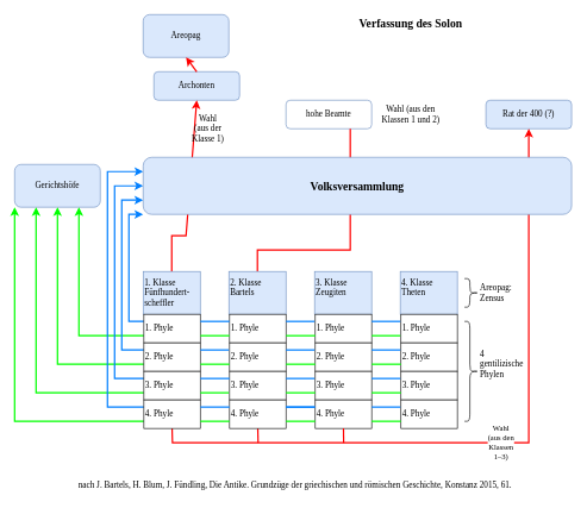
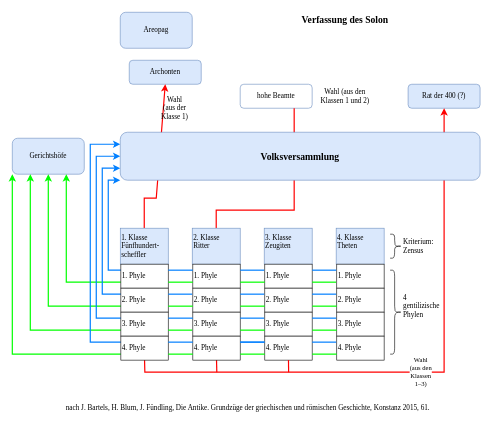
  <mxCell id="0" />
  <mxCell id="1" parent="0" />
  <mxCell id="2" value="Gerichtshöfe" style="rounded=1;whiteSpace=wrap;html=1;fontFamily=cardo;fillColor=#dae8fc;strokeColor=#6c8ebf;" parent="1" vertex="1"><mxGeometry x="20" y="230" width="120" height="60" as="geometry" /></mxCell>
  <mxCell id="3" value="Archonten" style="rounded=1;whiteSpace=wrap;html=1;fontFamily=cardo;fillColor=#dae8fc;strokeColor=#6c8ebf;" parent="1" vertex="1"><mxGeometry x="215" y="100" width="120" height="40" as="geometry" /></mxCell>
  <mxCell id="4" value="Areopag" style="rounded=1;whiteSpace=wrap;html=1;fontFamily=cardo;fillColor=#dae8fc;strokeColor=#6c8ebf;" parent="1" vertex="1"><mxGeometry x="200" y="20" width="120" height="60" as="geometry" /></mxCell>
- <mxCell id="5" value="" style="endArrow=classic;html=1;fontFamily=cardo;entryX=0.5;entryY=1;entryDx=0;entryDy=0;exitX=0.5;exitY=0;exitDx=0;exitDy=0;strokeWidth=2;strokeColor=#FF0000;" parent="1" source="3" target="4" edge="1"><mxGeometry width="50" height="50" relative="1" as="geometry"><mxPoint x="200" y="150" as="sourcePoint" /><mxPoint x="250" y="100" as="targetPoint" /></mxGeometry></mxCell>
  <mxCell id="6" value="&lt;div&gt;Wahl&lt;/div&gt;&lt;div&gt;(aus der&lt;/div&gt;&lt;div&gt;Klasse 1)&lt;br&gt;&lt;/div&gt;" style="endArrow=classic;html=1;fontFamily=cardo;entryX=0.5;entryY=1;entryDx=0;entryDy=0;exitX=0.5;exitY=0;exitDx=0;exitDy=0;strokeColor=#FF0000;strokeWidth=2;rounded=0;" parent="1" source="46" target="3" edge="1"><mxGeometry width="50" height="50" relative="1" as="geometry"><mxPoint x="260" y="210" as="sourcePoint" /><mxPoint x="240" y="180" as="targetPoint" /><Array as="points"><mxPoint x="240" y="330" /><mxPoint x="260" y="330" /></Array></mxGeometry></mxCell>
  <mxCell id="7" value="&lt;div&gt;Wahl&lt;/div&gt;&lt;div&gt;(aus der Klasse 1)&lt;br&gt;&lt;/div&gt;" style="text;html=1;strokeColor=none;fillColor=none;align=center;verticalAlign=middle;whiteSpace=wrap;rounded=0;fontFamily=cardo;" parent="1" vertex="1"><mxGeometry x="261" y="170" width="60" height="20" as="geometry" /></mxCell>
  <mxCell id="8" value="hohe Beamte" style="rounded=1;whiteSpace=wrap;html=1;fontFamily=cardo;fillColor=#ffffff;strokeColor=#6c8ebf;" parent="1" vertex="1"><mxGeometry x="400" y="140" width="120" height="40" as="geometry" /></mxCell>
  <mxCell id="9" value="&lt;div&gt;Wahl (aus den &lt;br&gt;&lt;/div&gt;&lt;div&gt;Klassen 1 und 2)&lt;br&gt;&lt;/div&gt;" style="text;html=1;strokeColor=none;fillColor=none;align=center;verticalAlign=middle;whiteSpace=wrap;rounded=0;fontFamily=cardo;" parent="1" vertex="1"><mxGeometry x="530" y="150" width="90" height="20" as="geometry" /></mxCell>
  <mxCell id="10" value="Rat der 400 (?)" style="rounded=1;whiteSpace=wrap;html=1;fontFamily=cardo;fillColor=#dae8fc;strokeColor=#6c8ebf;" parent="1" vertex="1"><mxGeometry x="680" y="140" width="120" height="40" as="geometry" /></mxCell>
  <mxCell id="11" style="edgeStyle=orthogonalEdgeStyle;rounded=0;orthogonalLoop=1;jettySize=auto;html=1;exitX=0;exitY=0.75;exitDx=0;exitDy=0;entryX=0.75;entryY=1;entryDx=0;entryDy=0;strokeColor=#00FF00;strokeWidth=2;fontFamily=cardo;" parent="1" source="47" target="2" edge="1"><mxGeometry relative="1" as="geometry" /></mxCell>
  <mxCell id="12" style="edgeStyle=orthogonalEdgeStyle;rounded=0;orthogonalLoop=1;jettySize=auto;html=1;exitX=0;exitY=0.25;exitDx=0;exitDy=0;entryX=0;entryY=1;entryDx=0;entryDy=0;strokeColor=#007FFF;strokeWidth=2;fontFamily=cardo;" parent="1" source="47" target="26" edge="1"><mxGeometry relative="1" as="geometry"><Array as="points"><mxPoint x="180" y="450" /><mxPoint x="180" y="300" /></Array></mxGeometry></mxCell>
  <mxCell id="13" style="edgeStyle=orthogonalEdgeStyle;rounded=0;orthogonalLoop=1;jettySize=auto;html=1;exitX=0;exitY=0.75;exitDx=0;exitDy=0;entryX=0.5;entryY=1;entryDx=0;entryDy=0;strokeColor=#00FF00;strokeWidth=2;fontFamily=cardo;" parent="1" source="48" target="2" edge="1"><mxGeometry relative="1" as="geometry" /></mxCell>
  <mxCell id="14" style="edgeStyle=orthogonalEdgeStyle;rounded=0;orthogonalLoop=1;jettySize=auto;html=1;exitX=0;exitY=0.25;exitDx=0;exitDy=0;entryX=0;entryY=0.75;entryDx=0;entryDy=0;strokeColor=#007FFF;strokeWidth=2;fontFamily=cardo;" parent="1" source="48" target="26" edge="1"><mxGeometry relative="1" as="geometry"><Array as="points"><mxPoint x="170" y="490" /><mxPoint x="170" y="280" /></Array></mxGeometry></mxCell>
  <mxCell id="15" style="edgeStyle=orthogonalEdgeStyle;rounded=0;orthogonalLoop=1;jettySize=auto;html=1;exitX=0;exitY=0.75;exitDx=0;exitDy=0;entryX=0.25;entryY=1;entryDx=0;entryDy=0;strokeColor=#00FF00;strokeWidth=2;fontFamily=cardo;" parent="1" source="49" target="2" edge="1"><mxGeometry relative="1" as="geometry" /></mxCell>
  <mxCell id="16" style="edgeStyle=orthogonalEdgeStyle;rounded=0;orthogonalLoop=1;jettySize=auto;html=1;exitX=0;exitY=0.25;exitDx=0;exitDy=0;entryX=0;entryY=0.5;entryDx=0;entryDy=0;strokeColor=#007FFF;strokeWidth=2;fontFamily=cardo;" parent="1" source="49" target="26" edge="1"><mxGeometry relative="1" as="geometry"><Array as="points"><mxPoint x="160" y="530" /><mxPoint x="160" y="260" /></Array></mxGeometry></mxCell>
  <mxCell id="17" style="edgeStyle=orthogonalEdgeStyle;rounded=0;orthogonalLoop=1;jettySize=auto;html=1;exitX=0;exitY=0.75;exitDx=0;exitDy=0;entryX=0;entryY=1;entryDx=0;entryDy=0;strokeColor=#00FF00;strokeWidth=2;fontFamily=cardo;" parent="1" source="50" target="2" edge="1"><mxGeometry relative="1" as="geometry" /></mxCell>
  <mxCell id="18" style="edgeStyle=orthogonalEdgeStyle;rounded=0;orthogonalLoop=1;jettySize=auto;html=1;exitX=0;exitY=0.25;exitDx=0;exitDy=0;entryX=0;entryY=0.25;entryDx=0;entryDy=0;strokeColor=#007FFF;strokeWidth=2;fontFamily=cardo;" parent="1" source="50" target="26" edge="1"><mxGeometry relative="1" as="geometry"><Array as="points"><mxPoint x="150" y="570" /><mxPoint x="150" y="240" /></Array></mxGeometry></mxCell>
  <mxCell id="19" style="edgeStyle=orthogonalEdgeStyle;rounded=0;orthogonalLoop=1;jettySize=auto;html=1;exitX=0.5;exitY=0;exitDx=0;exitDy=0;entryX=0.75;entryY=1;entryDx=0;entryDy=0;strokeColor=#FF0000;strokeWidth=2;fontFamily=cardo;endArrow=none;" parent="1" source="40" target="8" edge="1"><mxGeometry relative="1" as="geometry"><Array as="points"><mxPoint x="360" y="350" /><mxPoint x="490" y="350" /></Array></mxGeometry></mxCell>
  <mxCell id="20" value="&lt;div&gt;Wahl&lt;/div&gt;&lt;div&gt;(aus den &lt;br&gt;&lt;/div&gt;&lt;div&gt;Klassen&lt;/div&gt;&lt;div&gt;1–3)&lt;br&gt;&lt;/div&gt;" style="endArrow=classic;html=1;fontFamily=cardo;exitX=0.5;exitY=1;exitDx=0;exitDy=0;entryX=0.5;entryY=1;entryDx=0;entryDy=0;strokeColor=#FF0000;strokeWidth=2;rounded=0;" parent="1" source="50" target="10" edge="1"><mxGeometry width="50" height="50" relative="1" as="geometry"><mxPoint x="40" y="670" as="sourcePoint" /><mxPoint x="90" y="620" as="targetPoint" /><Array as="points"><mxPoint x="241" y="620" /><mxPoint x="740" y="620" /></Array></mxGeometry></mxCell>
  <mxCell id="21" value="" style="endArrow=none;html=1;fontFamily=cardo;entryX=0.5;entryY=1;entryDx=0;entryDy=0;strokeWidth=2;strokeColor=#FF0000;" parent="1" target="44" edge="1"><mxGeometry width="50" height="50" relative="1" as="geometry"><mxPoint x="361" y="620" as="sourcePoint" /><mxPoint x="150" y="650" as="targetPoint" /></mxGeometry></mxCell>
  <mxCell id="22" value="" style="shape=curlyBracket;whiteSpace=wrap;html=1;rounded=1;fontFamily=cardo;size=0.625;rotation=-180;" parent="1" vertex="1"><mxGeometry x="650" y="450" width="20" height="140" as="geometry" /></mxCell>
  <mxCell id="23" value="&lt;div align=&quot;left&quot;&gt;4&lt;/div&gt;&lt;div align=&quot;left&quot;&gt;gentilizische Phylen&lt;br&gt;&lt;/div&gt;" style="text;html=1;strokeColor=none;fillColor=none;align=left;verticalAlign=middle;whiteSpace=wrap;rounded=0;fontFamily=cardo;" parent="1" vertex="1"><mxGeometry x="670" y="470" width="40" height="80" as="geometry" /></mxCell>
  <mxCell id="24" value="" style="shape=curlyBracket;whiteSpace=wrap;html=1;rounded=1;fontFamily=cardo;size=0.625;rotation=-180;" parent="1" vertex="1"><mxGeometry x="650" y="390" width="20" height="40" as="geometry" /></mxCell>
- <mxCell id="25" value="&lt;div&gt;Areopag:&lt;/div&gt;&lt;div&gt;Zensus&lt;br&gt;&lt;/div&gt;" style="text;html=1;strokeColor=none;fillColor=none;align=left;verticalAlign=middle;whiteSpace=wrap;rounded=0;fontFamily=cardo;" parent="1" vertex="1"><mxGeometry x="670" y="400" width="40" height="20" as="geometry" /></mxCell>
+ <mxCell id="25" value="&lt;div&gt;Kriterium:&lt;/div&gt;&lt;div&gt;Zensus&lt;br&gt;&lt;/div&gt;" style="text;html=1;strokeColor=none;fillColor=none;align=left;verticalAlign=middle;whiteSpace=wrap;rounded=0;fontFamily=cardo;" parent="1" vertex="1"><mxGeometry x="670" y="400" width="40" height="20" as="geometry" /></mxCell>
  <mxCell id="26" value="&lt;font style=&quot;font-size: 16px&quot;&gt;&lt;b&gt;Volksversammlung&lt;/b&gt;&lt;/font&gt;" style="rounded=1;whiteSpace=wrap;html=1;fontFamily=cardo;fillColor=#dae8fc;strokeColor=#6c8ebf;" parent="1" vertex="1"><mxGeometry x="200" y="220" width="600" height="80" as="geometry" /></mxCell>
  <mxCell id="27" value="" style="group" parent="1" vertex="1" connectable="0"><mxGeometry x="560" y="380" width="80" height="220" as="geometry" /></mxCell>
  <mxCell id="28" value="&lt;div&gt;4. Klasse&lt;/div&gt;&lt;div&gt;Theten&lt;br&gt;&lt;/div&gt;&lt;div&gt;&lt;br&gt;&lt;/div&gt;" style="rounded=0;whiteSpace=wrap;html=1;fontFamily=cardo;align=left;fillColor=#dae8fc;strokeColor=#6c8ebf;" parent="27" vertex="1"><mxGeometry width="80" height="60" as="geometry" /></mxCell>
  <mxCell id="29" value="1. Phyle" style="rounded=0;whiteSpace=wrap;html=1;fontFamily=cardo;align=left;" parent="27" vertex="1"><mxGeometry x="1" y="60" width="79" height="40" as="geometry" /></mxCell>
  <mxCell id="30" value="2. Phyle" style="rounded=0;whiteSpace=wrap;html=1;fontFamily=cardo;align=left;" parent="27" vertex="1"><mxGeometry x="1" y="100" width="79" height="40" as="geometry" /></mxCell>
  <mxCell id="31" value="3. Phyle" style="rounded=0;whiteSpace=wrap;html=1;fontFamily=cardo;align=left;" parent="27" vertex="1"><mxGeometry x="1" y="140" width="79" height="40" as="geometry" /></mxCell>
  <mxCell id="32" value="4. Phyle" style="rounded=0;whiteSpace=wrap;html=1;fontFamily=cardo;align=left;" parent="27" vertex="1"><mxGeometry x="1" y="180" width="79" height="40" as="geometry" /></mxCell>
  <mxCell id="33" value="" style="group" parent="1" vertex="1" connectable="0"><mxGeometry x="440" y="380" width="80" height="220" as="geometry" /></mxCell>
  <mxCell id="34" value="3. Klasse&lt;div&gt;Zeugiten&lt;br&gt;&lt;/div&gt;&lt;div&gt;&lt;br&gt;&lt;/div&gt;" style="rounded=0;whiteSpace=wrap;html=1;fontFamily=cardo;align=left;fillColor=#dae8fc;strokeColor=#6c8ebf;" parent="33" vertex="1"><mxGeometry width="80" height="60" as="geometry" /></mxCell>
  <mxCell id="35" value="1. Phyle" style="rounded=0;whiteSpace=wrap;html=1;fontFamily=cardo;align=left;" parent="33" vertex="1"><mxGeometry x="1" y="60" width="79" height="40" as="geometry" /></mxCell>
  <mxCell id="36" value="2. Phyle" style="rounded=0;whiteSpace=wrap;html=1;fontFamily=cardo;align=left;" parent="33" vertex="1"><mxGeometry x="1" y="100" width="79" height="40" as="geometry" /></mxCell>
  <mxCell id="37" value="3. Phyle" style="rounded=0;whiteSpace=wrap;html=1;fontFamily=cardo;align=left;" parent="33" vertex="1"><mxGeometry x="1" y="140" width="79" height="40" as="geometry" /></mxCell>
  <mxCell id="38" value="4. Phyle" style="rounded=0;whiteSpace=wrap;html=1;fontFamily=cardo;align=left;" parent="33" vertex="1"><mxGeometry x="1" y="180" width="79" height="40" as="geometry" /></mxCell>
  <mxCell id="39" value="" style="group" parent="1" vertex="1" connectable="0"><mxGeometry x="320" y="380" width="80" height="220" as="geometry" /></mxCell>
- <mxCell id="40" value="&lt;div&gt;2. Klasse&lt;/div&gt;&lt;div&gt;Bartels&lt;br&gt;&lt;/div&gt;&lt;div&gt;&lt;br&gt;&lt;/div&gt;" style="rounded=0;whiteSpace=wrap;html=1;fontFamily=cardo;align=left;fillColor=#dae8fc;strokeColor=#6c8ebf;" parent="39" vertex="1"><mxGeometry width="80" height="60" as="geometry" /></mxCell>
+ <mxCell id="40" value="&lt;div&gt;2. Klasse&lt;/div&gt;&lt;div&gt;Ritter&lt;br&gt;&lt;/div&gt;&lt;div&gt;&lt;br&gt;&lt;/div&gt;" style="rounded=0;whiteSpace=wrap;html=1;fontFamily=cardo;align=left;fillColor=#dae8fc;strokeColor=#6c8ebf;" parent="39" vertex="1"><mxGeometry width="80" height="60" as="geometry" /></mxCell>
  <mxCell id="41" value="1. Phyle" style="rounded=0;whiteSpace=wrap;html=1;fontFamily=cardo;align=left;" parent="39" vertex="1"><mxGeometry x="1" y="60" width="79" height="40" as="geometry" /></mxCell>
  <mxCell id="42" value="2. Phyle" style="rounded=0;whiteSpace=wrap;html=1;fontFamily=cardo;align=left;" parent="39" vertex="1"><mxGeometry x="1" y="100" width="79" height="40" as="geometry" /></mxCell>
  <mxCell id="43" value="3. Phyle" style="rounded=0;whiteSpace=wrap;html=1;fontFamily=cardo;align=left;" parent="39" vertex="1"><mxGeometry x="1" y="140" width="79" height="40" as="geometry" /></mxCell>
  <mxCell id="44" value="4. Phyle" style="rounded=0;whiteSpace=wrap;html=1;fontFamily=cardo;align=left;" parent="39" vertex="1"><mxGeometry x="1" y="180" width="79" height="40" as="geometry" /></mxCell>
  <mxCell id="45" value="" style="group" parent="1" vertex="1" connectable="0"><mxGeometry x="200" y="380" width="80" height="220" as="geometry" /></mxCell>
  <mxCell id="46" value="&lt;div align=&quot;left&quot;&gt;1. Klasse&lt;/div&gt;&lt;div align=&quot;left&quot;&gt;Fünfhundert-&lt;/div&gt;&lt;div align=&quot;left&quot;&gt;scheffler&lt;br&gt;&lt;/div&gt;" style="rounded=0;whiteSpace=wrap;html=1;fontFamily=cardo;align=left;fillColor=#dae8fc;strokeColor=#6c8ebf;" parent="45" vertex="1"><mxGeometry width="80" height="60" as="geometry" /></mxCell>
  <mxCell id="47" value="1. Phyle" style="rounded=0;whiteSpace=wrap;html=1;fontFamily=cardo;align=left;" parent="45" vertex="1"><mxGeometry x="1" y="60" width="79" height="40" as="geometry" /></mxCell>
  <mxCell id="48" value="2. Phyle" style="rounded=0;whiteSpace=wrap;html=1;fontFamily=cardo;align=left;" parent="45" vertex="1"><mxGeometry x="1" y="100" width="79" height="40" as="geometry" /></mxCell>
  <mxCell id="49" value="3. Phyle" style="rounded=0;whiteSpace=wrap;html=1;fontFamily=cardo;align=left;" parent="45" vertex="1"><mxGeometry x="1" y="140" width="79" height="40" as="geometry" /></mxCell>
  <mxCell id="50" value="4. Phyle" style="rounded=0;whiteSpace=wrap;html=1;fontFamily=cardo;align=left;" parent="45" vertex="1"><mxGeometry x="1" y="180" width="79" height="40" as="geometry" /></mxCell>
  <mxCell id="51" value="&lt;div&gt;nach J. Bartels, H. Blum, J. Fündling, Die Antike. Grundzüge der griechischen und römischen Geschichte, Konstanz 2015, 61.&lt;/div&gt;" style="text;html=1;strokeColor=none;fillColor=none;align=center;verticalAlign=middle;whiteSpace=wrap;rounded=0;fontFamily=cardo;" parent="1" vertex="1"><mxGeometry x="28.33" y="670" width="770" height="20" as="geometry" /></mxCell>
  <mxCell id="52" value="&lt;b&gt;&lt;font style=&quot;font-size: 16px&quot;&gt;Verfassung des Solon&lt;br&gt;&lt;/font&gt;&lt;/b&gt;" style="text;html=1;strokeColor=none;fillColor=none;align=center;verticalAlign=middle;whiteSpace=wrap;rounded=0;fontFamily=cardo;" parent="1" vertex="1"><mxGeometry x="350" y="23.33" width="450" height="20" as="geometry" /></mxCell>
  <mxCell id="53" style="edgeStyle=orthogonalEdgeStyle;rounded=0;orthogonalLoop=1;jettySize=auto;html=1;exitX=0.5;exitY=1;exitDx=0;exitDy=0;strokeColor=#FF0000;strokeWidth=2;fontFamily=cardo;endArrow=none;endFill=0;" parent="1" source="38" edge="1"><mxGeometry relative="1" as="geometry"><mxPoint x="480.759" y="620.31" as="targetPoint" /></mxGeometry></mxCell>
  <mxCell id="54" value="" style="endArrow=none;html=1;fillColor=#dae8fc;exitX=1;exitY=0.25;exitDx=0;exitDy=0;entryX=0;entryY=0.25;entryDx=0;entryDy=0;strokeColor=#007fff;strokeWidth=2;" edge="1" parent="1" source="47" target="41"><mxGeometry width="50" height="50" relative="1" as="geometry"><mxPoint x="370" y="470" as="sourcePoint" /><mxPoint x="420" y="420" as="targetPoint" /></mxGeometry></mxCell>
  <mxCell id="55" value="" style="endArrow=none;html=1;fillColor=#dae8fc;strokeColor=#007fff;strokeWidth=2;" edge="1" parent="1"><mxGeometry width="50" height="50" relative="1" as="geometry"><mxPoint x="440" y="450" as="sourcePoint" /><mxPoint x="400" y="450" as="targetPoint" /></mxGeometry></mxCell>
  <mxCell id="56" value="" style="endArrow=none;html=1;fillColor=#dae8fc;exitX=1;exitY=0.25;exitDx=0;exitDy=0;strokeColor=#007fff;strokeWidth=2;" edge="1" parent="1" source="35"><mxGeometry width="50" height="50" relative="1" as="geometry"><mxPoint x="300" y="470" as="sourcePoint" /><mxPoint x="560" y="450" as="targetPoint" /></mxGeometry></mxCell>
  <mxCell id="57" value="" style="endArrow=none;html=1;fillColor=#dae8fc;exitX=1;exitY=0.25;exitDx=0;exitDy=0;strokeColor=#007fff;strokeWidth=2;" edge="1" parent="1" source="48"><mxGeometry width="50" height="50" relative="1" as="geometry"><mxPoint x="310" y="480" as="sourcePoint" /><mxPoint x="320" y="490" as="targetPoint" /></mxGeometry></mxCell>
  <mxCell id="58" value="" style="endArrow=none;html=1;fillColor=#dae8fc;strokeColor=#007fff;strokeWidth=2;" edge="1" parent="1"><mxGeometry width="50" height="50" relative="1" as="geometry"><mxPoint x="400" y="490" as="sourcePoint" /><mxPoint x="440" y="490" as="targetPoint" /></mxGeometry></mxCell>
  <mxCell id="59" value="" style="endArrow=none;html=1;fillColor=#dae8fc;strokeColor=#007fff;strokeWidth=2;" edge="1" parent="1"><mxGeometry width="50" height="50" relative="1" as="geometry"><mxPoint x="520" y="490" as="sourcePoint" /><mxPoint x="560" y="490" as="targetPoint" /></mxGeometry></mxCell>
  <mxCell id="60" value="" style="endArrow=none;html=1;fillColor=#dae8fc;strokeColor=#007fff;strokeWidth=2;" edge="1" parent="1"><mxGeometry width="50" height="50" relative="1" as="geometry"><mxPoint x="520" y="530" as="sourcePoint" /><mxPoint x="560" y="530" as="targetPoint" /></mxGeometry></mxCell>
  <mxCell id="61" value="" style="endArrow=none;html=1;fillColor=#dae8fc;exitX=1;exitY=0.25;exitDx=0;exitDy=0;strokeColor=#007fff;strokeWidth=2;" edge="1" parent="1" source="38"><mxGeometry width="50" height="50" relative="1" as="geometry"><mxPoint x="350" y="520" as="sourcePoint" /><mxPoint x="560" y="570" as="targetPoint" /></mxGeometry></mxCell>
  <mxCell id="62" value="" style="endArrow=none;html=1;fillColor=#dae8fc;strokeColor=#007fff;strokeWidth=2;" edge="1" parent="1"><mxGeometry width="50" height="50" relative="1" as="geometry"><mxPoint x="400" y="530" as="sourcePoint" /><mxPoint x="440" y="530" as="targetPoint" /></mxGeometry></mxCell>
  <mxCell id="63" value="" style="endArrow=none;html=1;fillColor=#dae8fc;exitX=1;exitY=0.25;exitDx=0;exitDy=0;strokeColor=#007fff;strokeWidth=2;" edge="1" parent="1" source="44"><mxGeometry width="50" height="50" relative="1" as="geometry"><mxPoint x="370" y="540" as="sourcePoint" /><mxPoint x="440" y="570" as="targetPoint" /></mxGeometry></mxCell>
  <mxCell id="64" value="" style="endArrow=none;html=1;fillColor=#dae8fc;exitX=1;exitY=0.25;exitDx=0;exitDy=0;entryX=0;entryY=0.25;entryDx=0;entryDy=0;strokeColor=#007fff;strokeWidth=2;" edge="1" parent="1" source="50" target="44"><mxGeometry width="50" height="50" relative="1" as="geometry"><mxPoint x="380" y="550" as="sourcePoint" /><mxPoint x="421" y="550" as="targetPoint" /></mxGeometry></mxCell>
  <mxCell id="65" value="" style="endArrow=none;html=1;fillColor=#dae8fc;exitX=1;exitY=0.25;exitDx=0;exitDy=0;entryX=0;entryY=0.25;entryDx=0;entryDy=0;strokeColor=#007fff;strokeWidth=2;" edge="1" parent="1" source="49" target="43"><mxGeometry width="50" height="50" relative="1" as="geometry"><mxPoint x="390" y="560" as="sourcePoint" /><mxPoint x="431" y="560" as="targetPoint" /></mxGeometry></mxCell>
  <mxCell id="66" value="" style="endArrow=none;html=1;fillColor=#dae8fc;exitX=1;exitY=0.25;exitDx=0;exitDy=0;entryX=0;entryY=0.25;entryDx=0;entryDy=0;strokeColor=#007fff;strokeWidth=2;" edge="1" parent="1"><mxGeometry width="50" height="50" relative="1" as="geometry"><mxPoint x="400" y="570" as="sourcePoint" /><mxPoint x="441" y="570" as="targetPoint" /></mxGeometry></mxCell>
  <mxCell id="67" value="" style="endArrow=none;html=1;fillColor=#dae8fc;entryX=0;entryY=0.75;entryDx=0;entryDy=0;strokeWidth=2;strokeColor=#00ff00;rounded=0;" edge="1" parent="1" target="32"><mxGeometry width="50" height="50" relative="1" as="geometry"><mxPoint x="520" y="590" as="sourcePoint" /><mxPoint x="451" y="580" as="targetPoint" /></mxGeometry></mxCell>
  <mxCell id="68" value="" style="endArrow=none;html=1;fillColor=#dae8fc;entryX=0;entryY=0.75;entryDx=0;entryDy=0;strokeWidth=2;strokeColor=#00ff00;rounded=0;exitX=1;exitY=0.75;exitDx=0;exitDy=0;" edge="1" parent="1" source="37" target="31"><mxGeometry width="50" height="50" relative="1" as="geometry"><mxPoint x="530" y="600" as="sourcePoint" /><mxPoint x="571" y="600" as="targetPoint" /></mxGeometry></mxCell>
  <mxCell id="69" value="" style="endArrow=none;html=1;fillColor=#dae8fc;entryX=0;entryY=0.75;entryDx=0;entryDy=0;strokeWidth=2;strokeColor=#00ff00;rounded=0;exitX=1;exitY=0.75;exitDx=0;exitDy=0;" edge="1" parent="1" source="36" target="30"><mxGeometry width="50" height="50" relative="1" as="geometry"><mxPoint x="530" y="510" as="sourcePoint" /><mxPoint x="581" y="610" as="targetPoint" /></mxGeometry></mxCell>
  <mxCell id="70" value="" style="endArrow=none;html=1;fillColor=#dae8fc;strokeWidth=2;strokeColor=#00ff00;rounded=0;exitX=1;exitY=0.75;exitDx=0;exitDy=0;" edge="1" parent="1" source="35"><mxGeometry width="50" height="50" relative="1" as="geometry"><mxPoint x="550" y="620" as="sourcePoint" /><mxPoint x="560" y="470" as="targetPoint" /></mxGeometry></mxCell>
  <mxCell id="71" value="" style="endArrow=none;html=1;fillColor=#dae8fc;entryX=0;entryY=0.75;entryDx=0;entryDy=0;strokeWidth=2;strokeColor=#00ff00;rounded=0;exitX=1;exitY=0.75;exitDx=0;exitDy=0;" edge="1" parent="1" source="41" target="35"><mxGeometry width="50" height="50" relative="1" as="geometry"><mxPoint x="560" y="630" as="sourcePoint" /><mxPoint x="601" y="630" as="targetPoint" /></mxGeometry></mxCell>
  <mxCell id="72" value="" style="endArrow=none;html=1;fillColor=#dae8fc;entryX=0;entryY=0.75;entryDx=0;entryDy=0;strokeWidth=2;strokeColor=#00ff00;rounded=0;exitX=1;exitY=0.75;exitDx=0;exitDy=0;" edge="1" parent="1" source="47" target="41"><mxGeometry width="50" height="50" relative="1" as="geometry"><mxPoint x="570" y="640" as="sourcePoint" /><mxPoint x="611" y="640" as="targetPoint" /></mxGeometry></mxCell>
  <mxCell id="73" value="" style="endArrow=none;html=1;fillColor=#dae8fc;entryX=0;entryY=0.75;entryDx=0;entryDy=0;strokeWidth=2;strokeColor=#00ff00;rounded=0;exitX=1;exitY=0.75;exitDx=0;exitDy=0;" edge="1" parent="1" source="42" target="36"><mxGeometry width="50" height="50" relative="1" as="geometry"><mxPoint x="580" y="650" as="sourcePoint" /><mxPoint x="621" y="650" as="targetPoint" /></mxGeometry></mxCell>
  <mxCell id="74" value="" style="endArrow=none;html=1;fillColor=#dae8fc;entryX=0;entryY=0.75;entryDx=0;entryDy=0;strokeWidth=2;strokeColor=#00ff00;rounded=0;exitX=1;exitY=0.75;exitDx=0;exitDy=0;" edge="1" parent="1" source="48" target="42"><mxGeometry width="50" height="50" relative="1" as="geometry"><mxPoint x="590" y="660" as="sourcePoint" /><mxPoint x="631" y="660" as="targetPoint" /></mxGeometry></mxCell>
  <mxCell id="75" value="" style="endArrow=none;html=1;fillColor=#dae8fc;entryX=0;entryY=0.75;entryDx=0;entryDy=0;strokeWidth=2;strokeColor=#00ff00;rounded=0;exitX=1;exitY=0.75;exitDx=0;exitDy=0;" edge="1" parent="1" source="43" target="37"><mxGeometry width="50" height="50" relative="1" as="geometry"><mxPoint x="600" y="670" as="sourcePoint" /><mxPoint x="641" y="670" as="targetPoint" /></mxGeometry></mxCell>
  <mxCell id="76" value="" style="endArrow=none;html=1;fillColor=#dae8fc;strokeWidth=2;strokeColor=#00ff00;rounded=0;exitX=1;exitY=0.75;exitDx=0;exitDy=0;" edge="1" parent="1" source="49"><mxGeometry width="50" height="50" relative="1" as="geometry"><mxPoint x="610" y="680" as="sourcePoint" /><mxPoint x="320" y="550" as="targetPoint" /></mxGeometry></mxCell>
  <mxCell id="77" value="" style="endArrow=none;html=1;fillColor=#dae8fc;entryX=1;entryY=0.75;entryDx=0;entryDy=0;strokeWidth=2;strokeColor=#00ff00;rounded=0;exitX=0;exitY=0.75;exitDx=0;exitDy=0;" edge="1" parent="1" source="38" target="44"><mxGeometry width="50" height="50" relative="1" as="geometry"><mxPoint x="620" y="690" as="sourcePoint" /><mxPoint x="661" y="690" as="targetPoint" /></mxGeometry></mxCell>
  <mxCell id="78" value="" style="endArrow=none;html=1;fillColor=#dae8fc;entryX=0;entryY=0.75;entryDx=0;entryDy=0;strokeWidth=2;strokeColor=#00ff00;rounded=0;exitX=1;exitY=0.75;exitDx=0;exitDy=0;" edge="1" parent="1" source="50" target="44"><mxGeometry width="50" height="50" relative="1" as="geometry"><mxPoint x="630" y="700" as="sourcePoint" /><mxPoint x="671" y="700" as="targetPoint" /></mxGeometry></mxCell>
